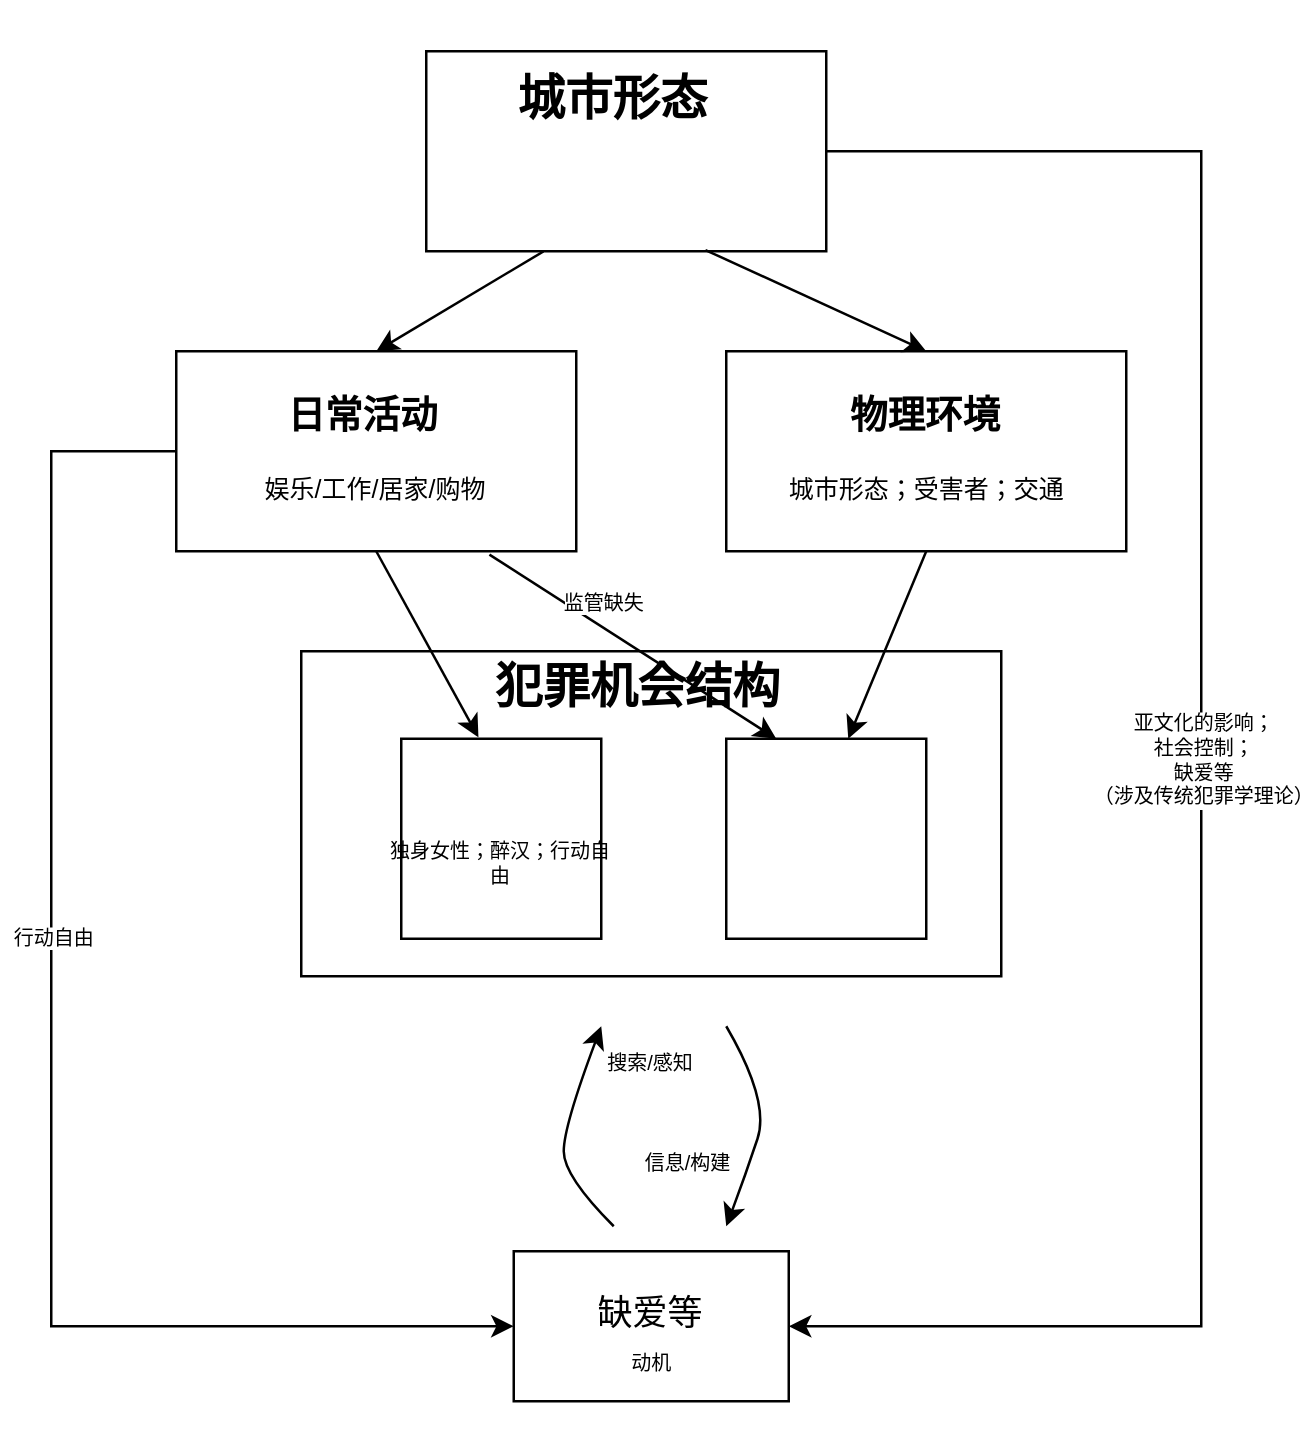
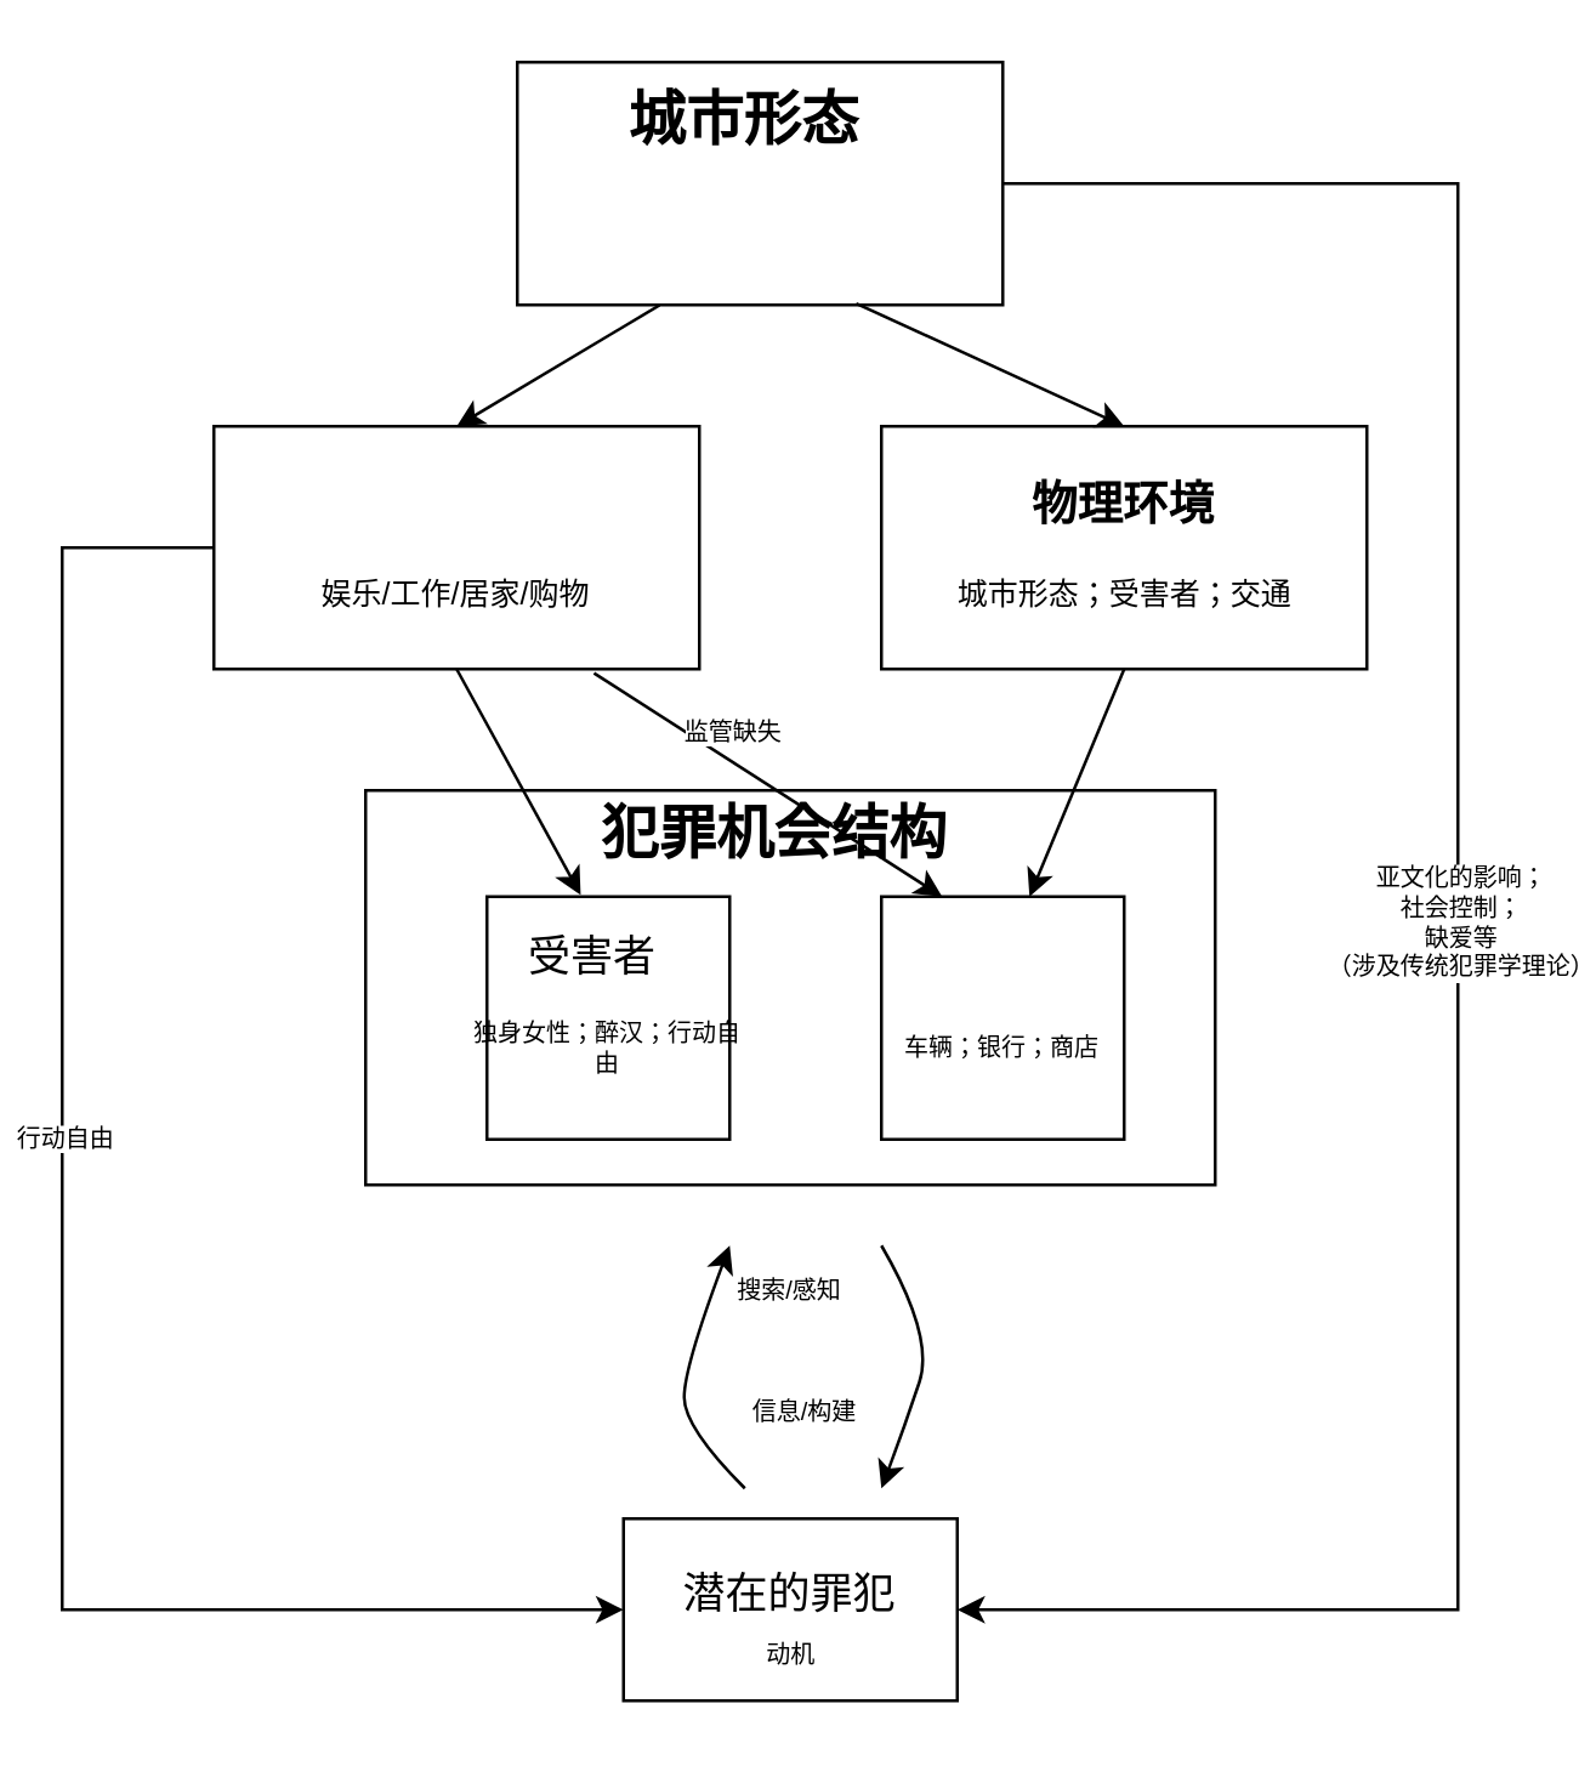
  <mxCell id="0" />
  <mxCell id="1" parent="0" />
  <mxCell id="2" value="" style="group" parent="1" vertex="1" connectable="0"><mxGeometry x="20" y="20" width="460" height="540" as="geometry" /></mxCell>
  <mxCell id="3" value="" style="group" parent="2" vertex="1" connectable="0"><mxGeometry x="150" width="160" height="80" as="geometry" /></mxCell>
  <mxCell id="4" value="" style="rounded=0;whiteSpace=wrap;html=1;" parent="3" vertex="1"><mxGeometry width="160" height="80" as="geometry" /></mxCell>
  <mxCell id="5" value="城市形态" style="text;html=1;strokeColor=none;fillColor=none;align=center;verticalAlign=middle;whiteSpace=wrap;rounded=0;fontSize=19;fontStyle=1" parent="3" vertex="1"><mxGeometry x="5" y="10" width="140" height="20" as="geometry" /></mxCell>
  <mxCell id="6" value="" style="rounded=0;whiteSpace=wrap;html=1;" parent="2" vertex="1"><mxGeometry x="270" y="120" width="160" height="80" as="geometry" /></mxCell>
  <mxCell id="7" value="物理环境" style="text;html=1;strokeColor=none;fillColor=none;align=center;verticalAlign=middle;whiteSpace=wrap;rounded=0;fontSize=15;fontStyle=1" parent="2" vertex="1"><mxGeometry x="315" y="130" width="70" height="30" as="geometry" /></mxCell>
  <mxCell id="8" value="" style="rounded=0;whiteSpace=wrap;html=1;fontSize=15;" parent="2" vertex="1"><mxGeometry x="100" y="240" width="280" height="130" as="geometry" /></mxCell>
  <mxCell id="9" value="犯罪机会结构" style="text;html=1;strokeColor=none;fillColor=none;align=center;verticalAlign=middle;whiteSpace=wrap;rounded=0;fontSize=19;fontStyle=1" parent="2" vertex="1"><mxGeometry x="160" y="240" width="150" height="30" as="geometry" /></mxCell>
  <mxCell id="10" value="" style="whiteSpace=wrap;html=1;aspect=fixed;fontSize=19;" parent="2" vertex="1"><mxGeometry x="140" y="275" width="80" height="80" as="geometry" /></mxCell>
  <mxCell id="11" value="" style="whiteSpace=wrap;html=1;aspect=fixed;fontSize=19;" parent="2" vertex="1"><mxGeometry x="270" y="275" width="80" height="80" as="geometry" /></mxCell>
  <mxCell id="12" value="" style="rounded=0;whiteSpace=wrap;html=1;fontSize=19;" parent="2" vertex="1"><mxGeometry x="185" y="480" width="110" height="60" as="geometry" /></mxCell>
  <mxCell id="13" value="" style="group" parent="2" vertex="1" connectable="0"><mxGeometry x="50" y="120" width="160" height="80" as="geometry" /></mxCell>
  <mxCell id="14" value="" style="rounded=0;whiteSpace=wrap;html=1;" parent="13" vertex="1"><mxGeometry width="160" height="80" as="geometry" /></mxCell>
- <mxCell id="15" value="日常活动" style="text;html=1;strokeColor=none;fillColor=none;align=center;verticalAlign=middle;whiteSpace=wrap;rounded=0;fontSize=15;fontStyle=1" parent="13" vertex="1"><mxGeometry x="25" y="10" width="100" height="30" as="geometry" /></mxCell>
  <mxCell id="16" value="娱乐/工作/居家/购物" style="text;html=1;strokeColor=none;fillColor=none;align=center;verticalAlign=middle;whiteSpace=wrap;rounded=0;fontSize=10;" parent="13" vertex="1"><mxGeometry x="15" y="40" width="130" height="30" as="geometry" /></mxCell>
  <mxCell id="17" value="城市形态；受害者；交通" style="text;html=1;strokeColor=none;fillColor=none;align=center;verticalAlign=middle;whiteSpace=wrap;rounded=0;fontSize=10;" parent="2" vertex="1"><mxGeometry x="267.5" y="160" width="165" height="30" as="geometry" /></mxCell>
+ <mxCell id="18" value="受害者" style="text;html=1;strokeColor=none;fillColor=none;align=center;verticalAlign=middle;whiteSpace=wrap;rounded=0;fontSize=14;" parent="2" vertex="1"><mxGeometry x="145" y="280" width="60" height="30" as="geometry" /></mxCell>
  <mxCell id="19" value="独身女性；醉汉；行动自由" style="text;html=1;strokeColor=none;fillColor=none;align=center;verticalAlign=middle;whiteSpace=wrap;rounded=0;fontSize=8;" parent="2" vertex="1"><mxGeometry x="135" y="310" width="90" height="30" as="geometry" /></mxCell>
- <mxCell id="21" value="缺爱等" style="text;html=1;strokeColor=none;fillColor=none;align=center;verticalAlign=middle;whiteSpace=wrap;rounded=0;fontSize=14;" parent="2" vertex="1"><mxGeometry x="200" y="490" width="80" height="30" as="geometry" /></mxCell>
+ <mxCell id="20" value="车辆；银行；商店" style="text;html=1;strokeColor=none;fillColor=none;align=center;verticalAlign=middle;whiteSpace=wrap;rounded=0;fontSize=8;" parent="2" vertex="1"><mxGeometry x="270" y="310" width="80" height="30" as="geometry" /></mxCell>
+ <mxCell id="21" value="潜在的罪犯" style="text;html=1;strokeColor=none;fillColor=none;align=center;verticalAlign=middle;whiteSpace=wrap;rounded=0;fontSize=14;" parent="2" vertex="1"><mxGeometry x="200" y="490" width="80" height="30" as="geometry" /></mxCell>
  <mxCell id="22" value="动机" style="text;html=1;align=center;verticalAlign=middle;resizable=0;points=[];autosize=1;strokeColor=none;fillColor=none;fontSize=8;" parent="2" vertex="1"><mxGeometry x="215" y="510" width="50" height="30" as="geometry" /></mxCell>
  <mxCell id="23" value="" style="endArrow=classic;html=1;rounded=0;fontSize=8;exitX=0;exitY=0.5;exitDx=0;exitDy=0;entryX=0;entryY=0.5;entryDx=0;entryDy=0;" parent="2" source="14" target="12" edge="1"><mxGeometry relative="1" as="geometry"><mxPoint x="310" y="360" as="sourcePoint" /><mxPoint x="410" y="360" as="targetPoint" /><Array as="points"><mxPoint y="160" /><mxPoint y="510" /></Array></mxGeometry></mxCell>
  <mxCell id="24" value="行动自由" style="edgeLabel;resizable=0;html=1;align=center;verticalAlign=middle;fontSize=8;" parent="23" connectable="0" vertex="1"><mxGeometry relative="1" as="geometry"><mxPoint y="-49" as="offset" /></mxGeometry></mxCell>
  <mxCell id="25" value="" style="endArrow=classic;html=1;rounded=0;fontSize=8;exitX=1;exitY=0.5;exitDx=0;exitDy=0;entryX=1;entryY=0.5;entryDx=0;entryDy=0;" parent="2" source="4" target="12" edge="1"><mxGeometry relative="1" as="geometry"><mxPoint x="310" y="220" as="sourcePoint" /><mxPoint x="410" y="220" as="targetPoint" /><Array as="points"><mxPoint x="460" y="40" /><mxPoint x="460" y="510" /></Array></mxGeometry></mxCell>
  <mxCell id="26" value="亚文化的影响；&lt;br&gt;社会控制；&lt;br&gt;缺爱等&lt;br&gt;（涉及传统犯罪学理论）" style="edgeLabel;resizable=0;html=1;align=center;verticalAlign=middle;fontSize=8;" parent="25" connectable="0" vertex="1"><mxGeometry relative="1" as="geometry" /></mxCell>
  <mxCell id="27" value="" style="endArrow=classic;html=1;rounded=0;fontSize=8;exitX=0.5;exitY=1;exitDx=0;exitDy=0;entryX=0.61;entryY=0;entryDx=0;entryDy=0;entryPerimeter=0;" parent="2" source="6" target="11" edge="1"><mxGeometry width="50" height="50" relative="1" as="geometry"><mxPoint x="330" y="290" as="sourcePoint" /><mxPoint x="380" y="240" as="targetPoint" /></mxGeometry></mxCell>
  <mxCell id="28" value="" style="endArrow=classic;html=1;rounded=0;fontSize=8;entryX=0.386;entryY=-0.007;entryDx=0;entryDy=0;entryPerimeter=0;exitX=0.5;exitY=1;exitDx=0;exitDy=0;" parent="2" source="14" target="10" edge="1"><mxGeometry width="50" height="50" relative="1" as="geometry"><mxPoint x="330" y="290" as="sourcePoint" /><mxPoint x="380" y="240" as="targetPoint" /></mxGeometry></mxCell>
  <mxCell id="29" value="" style="endArrow=classic;html=1;rounded=0;fontSize=8;exitX=0.783;exitY=1.017;exitDx=0;exitDy=0;exitPerimeter=0;entryX=0.25;entryY=0;entryDx=0;entryDy=0;" parent="2" source="14" target="11" edge="1"><mxGeometry relative="1" as="geometry"><mxPoint x="310" y="330" as="sourcePoint" /><mxPoint x="410" y="330" as="targetPoint" /></mxGeometry></mxCell>
  <mxCell id="30" value="监管缺失" style="edgeLabel;resizable=0;html=1;align=center;verticalAlign=middle;fontSize=8;" parent="29" connectable="0" vertex="1"><mxGeometry relative="1" as="geometry"><mxPoint x="-12" y="-18" as="offset" /></mxGeometry></mxCell>
  <mxCell id="31" value="" style="endArrow=classic;html=1;rounded=0;fontSize=8;exitX=0.293;exitY=1.001;exitDx=0;exitDy=0;exitPerimeter=0;entryX=0.5;entryY=0;entryDx=0;entryDy=0;" parent="2" source="4" target="14" edge="1"><mxGeometry width="50" height="50" relative="1" as="geometry"><mxPoint x="330" y="230" as="sourcePoint" /><mxPoint x="380" y="180" as="targetPoint" /></mxGeometry></mxCell>
  <mxCell id="32" value="" style="endArrow=classic;html=1;rounded=0;fontSize=8;exitX=0.698;exitY=0.994;exitDx=0;exitDy=0;exitPerimeter=0;entryX=0.5;entryY=0;entryDx=0;entryDy=0;" parent="2" source="4" target="6" edge="1"><mxGeometry width="50" height="50" relative="1" as="geometry"><mxPoint x="206.88" y="90.08" as="sourcePoint" /><mxPoint x="140" y="130" as="targetPoint" /></mxGeometry></mxCell>
  <mxCell id="33" value="" style="curved=1;endArrow=classic;html=1;rounded=0;fontSize=8;" parent="2" edge="1"><mxGeometry width="50" height="50" relative="1" as="geometry"><mxPoint x="270" y="390" as="sourcePoint" /><mxPoint x="270" y="470" as="targetPoint" /><Array as="points"><mxPoint x="287.5" y="420" /><mxPoint x="277.5" y="450" /></Array></mxGeometry></mxCell>
  <mxCell id="34" value="" style="curved=1;endArrow=classic;html=1;rounded=0;fontSize=8;" parent="2" edge="1"><mxGeometry width="50" height="50" relative="1" as="geometry"><mxPoint x="225" y="470" as="sourcePoint" /><mxPoint x="220" y="390" as="targetPoint" /><Array as="points"><mxPoint x="205" y="450" /><mxPoint x="205" y="430" /></Array></mxGeometry></mxCell>
  <mxCell id="35" value="搜索/感知" style="text;html=1;strokeColor=none;fillColor=none;align=center;verticalAlign=middle;whiteSpace=wrap;rounded=0;fontSize=8;" parent="2" vertex="1"><mxGeometry x="210" y="390" width="60" height="30" as="geometry" /></mxCell>
- <mxCell id="36" value="信息/构建" style="text;html=1;strokeColor=none;fillColor=none;align=center;verticalAlign=middle;whiteSpace=wrap;rounded=0;fontSize=8;" parent="2" vertex="1"><mxGeometry x="225" y="430" width="60" height="30" as="geometry" /></mxCell>
+ <mxCell id="36" value="信息/构建" style="text;html=1;strokeColor=none;fillColor=none;align=center;verticalAlign=middle;whiteSpace=wrap;rounded=0;fontSize=8;" parent="2" vertex="1"><mxGeometry x="215" y="430" width="60" height="30" as="geometry" /></mxCell>
